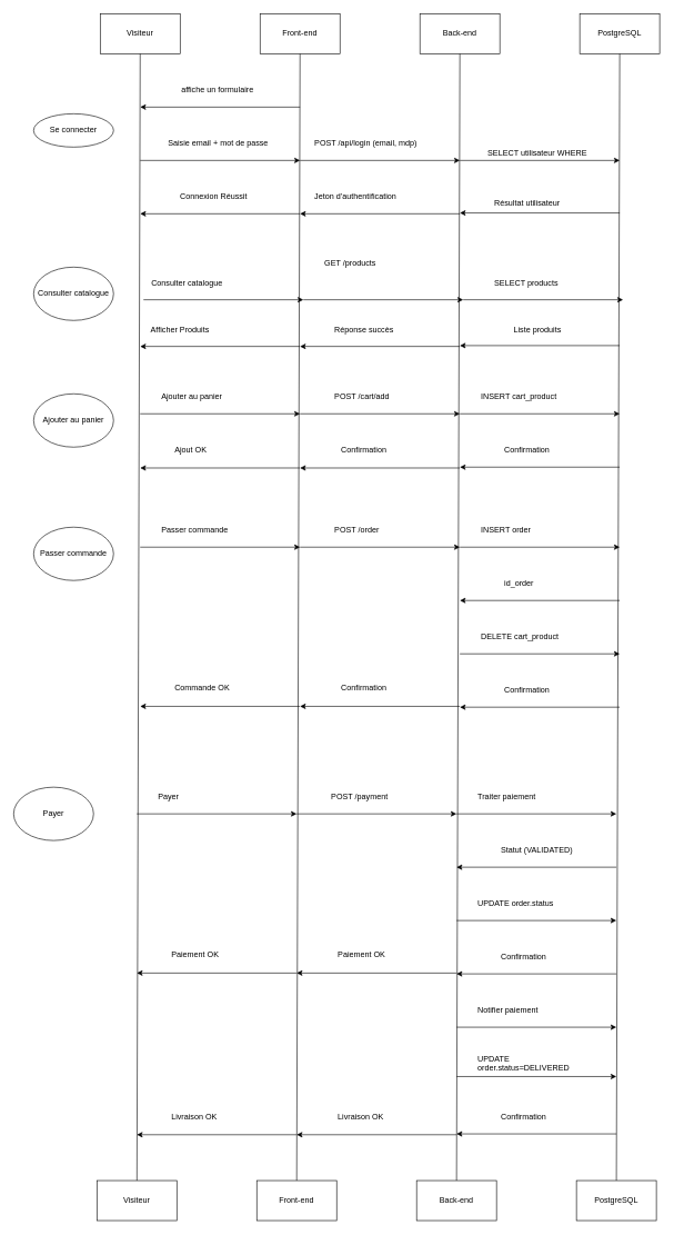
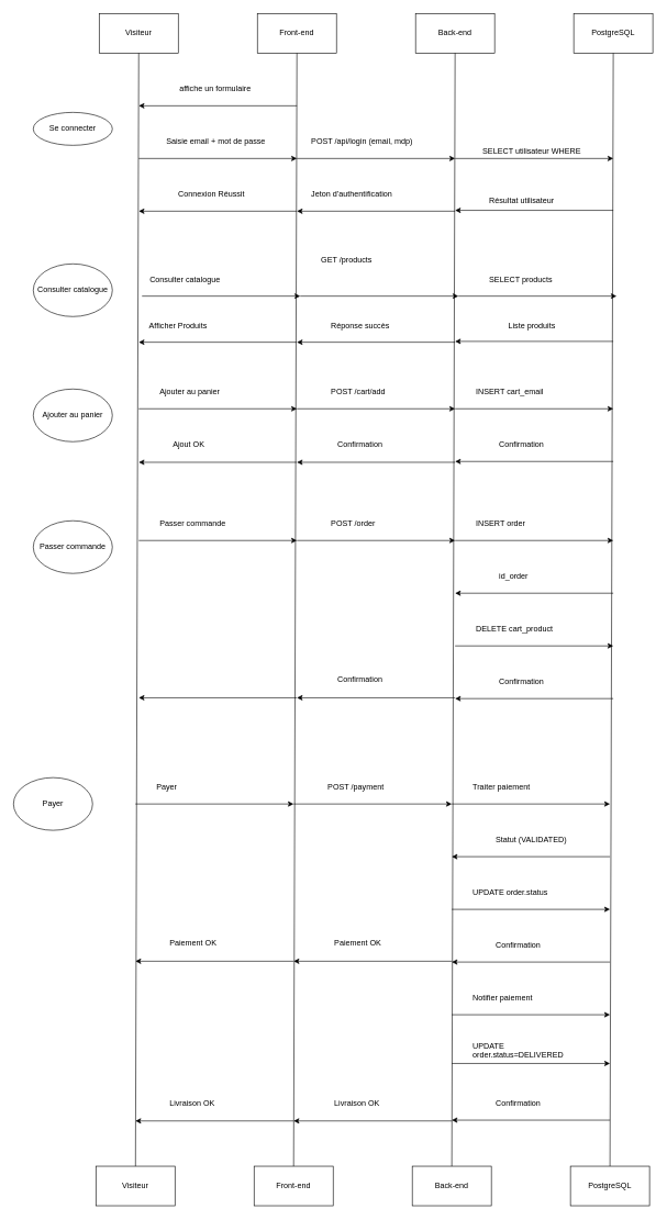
  <mxCell id="0" />
  <mxCell id="1" parent="0" />
  <mxCell id="2" value="Se connecter" style="ellipse;whiteSpace=wrap;html=1;" vertex="1" parent="1"><mxGeometry x="50" y="170" width="120" height="50" as="geometry" /></mxCell>
  <mxCell id="3" value="Visiteur" style="rounded=0;whiteSpace=wrap;html=1;" vertex="1" parent="1"><mxGeometry x="150" y="20" width="120" height="60" as="geometry" /></mxCell>
  <mxCell id="4" value="Front-end" style="rounded=0;whiteSpace=wrap;html=1;" vertex="1" parent="1"><mxGeometry x="390" y="20" width="120" height="60" as="geometry" /></mxCell>
  <mxCell id="5" value="Back-end" style="rounded=0;whiteSpace=wrap;html=1;" vertex="1" parent="1"><mxGeometry x="630" y="20" width="120" height="60" as="geometry" /></mxCell>
  <mxCell id="6" value="PostgreSQL" style="rounded=0;whiteSpace=wrap;html=1;" vertex="1" parent="1"><mxGeometry x="870" y="20" width="120" height="60" as="geometry" /></mxCell>
  <mxCell id="7" value="Saisie email + mot de passe" style="text;whiteSpace=wrap;" vertex="1" parent="1"><mxGeometry x="250" y="200" width="180" height="40" as="geometry" /></mxCell>
  <mxCell id="8" value="POST /api/login (email, mdp)" style="text;whiteSpace=wrap;" vertex="1" parent="1"><mxGeometry x="470" y="200" width="190" height="40" as="geometry" /></mxCell>
  <mxCell id="9" value="SELECT utilisateur WHERE" style="text;whiteSpace=wrap;" vertex="1" parent="1"><mxGeometry x="730" y="215" width="180" height="40" as="geometry" /></mxCell>
  <mxCell id="10" value="Résultat utilisateur" style="text;whiteSpace=wrap;" vertex="1" parent="1"><mxGeometry x="740" y="290" width="130" height="40" as="geometry" /></mxCell>
  <mxCell id="11" value="Jeton d’authentification" style="text;whiteSpace=wrap;" vertex="1" parent="1"><mxGeometry x="470" y="280" width="160" height="40" as="geometry" /></mxCell>
  <mxCell id="12" value="Connexion Réussit" style="text;html=1;align=center;verticalAlign=middle;resizable=0;points=[];autosize=1;strokeColor=none;fillColor=none;" vertex="1" parent="1"><mxGeometry x="260" y="280" width="120" height="30" as="geometry" /></mxCell>
  <mxCell id="13" value="Visiteur" style="rounded=0;whiteSpace=wrap;html=1;" vertex="1" parent="1"><mxGeometry x="145" y="1770" width="120" height="60" as="geometry" /></mxCell>
  <mxCell id="14" value="Front-end" style="rounded=0;whiteSpace=wrap;html=1;" vertex="1" parent="1"><mxGeometry x="385" y="1770" width="120" height="60" as="geometry" /></mxCell>
  <mxCell id="15" value="Back-end" style="rounded=0;whiteSpace=wrap;html=1;" vertex="1" parent="1"><mxGeometry x="625" y="1770" width="120" height="60" as="geometry" /></mxCell>
  <mxCell id="16" value="PostgreSQL" style="rounded=0;whiteSpace=wrap;html=1;" vertex="1" parent="1"><mxGeometry x="865" y="1770" width="120" height="60" as="geometry" /></mxCell>
  <mxCell id="17" value="" style="endArrow=none;html=1;rounded=0;entryX=0.5;entryY=1;entryDx=0;entryDy=0;" edge="1" parent="1" source="13" target="3"><mxGeometry width="50" height="50" relative="1" as="geometry"><mxPoint x="180" y="340" as="sourcePoint" /><mxPoint x="230" y="290" as="targetPoint" /></mxGeometry></mxCell>
  <mxCell id="18" value="" style="endArrow=none;html=1;rounded=0;entryX=0.5;entryY=1;entryDx=0;entryDy=0;exitX=0.5;exitY=0;exitDx=0;exitDy=0;" edge="1" parent="1" source="14" target="4"><mxGeometry width="50" height="50" relative="1" as="geometry"><mxPoint x="440" y="510" as="sourcePoint" /><mxPoint x="440" y="180" as="targetPoint" /></mxGeometry></mxCell>
  <mxCell id="19" value="" style="endArrow=none;html=1;rounded=0;entryX=0.5;entryY=1;entryDx=0;entryDy=0;exitX=0.5;exitY=0;exitDx=0;exitDy=0;" edge="1" parent="1" source="15" target="5"><mxGeometry width="50" height="50" relative="1" as="geometry"><mxPoint x="460" y="500" as="sourcePoint" /><mxPoint x="460" y="170" as="targetPoint" /></mxGeometry></mxCell>
  <mxCell id="20" value="" style="endArrow=none;html=1;rounded=0;entryX=0.5;entryY=1;entryDx=0;entryDy=0;exitX=0.5;exitY=0;exitDx=0;exitDy=0;" edge="1" parent="1" source="16" target="6"><mxGeometry width="50" height="50" relative="1" as="geometry"><mxPoint x="700" y="500" as="sourcePoint" /><mxPoint x="700" y="170" as="targetPoint" /></mxGeometry></mxCell>
  <mxCell id="21" value="" style="endArrow=classic;html=1;rounded=0;" edge="1" parent="1"><mxGeometry width="50" height="50" relative="1" as="geometry"><mxPoint x="210" y="240" as="sourcePoint" /><mxPoint x="450" y="240" as="targetPoint" /></mxGeometry></mxCell>
  <mxCell id="22" value="" style="endArrow=classic;html=1;rounded=0;" edge="1" parent="1"><mxGeometry width="50" height="50" relative="1" as="geometry"><mxPoint x="450" y="240" as="sourcePoint" /><mxPoint x="690" y="240" as="targetPoint" /></mxGeometry></mxCell>
  <mxCell id="23" value="" style="endArrow=classic;html=1;rounded=0;" edge="1" parent="1"><mxGeometry width="50" height="50" relative="1" as="geometry"><mxPoint x="690" y="240" as="sourcePoint" /><mxPoint x="930" y="240" as="targetPoint" /></mxGeometry></mxCell>
  <mxCell id="24" value="" style="endArrow=classic;html=1;rounded=0;" edge="1" parent="1"><mxGeometry width="50" height="50" relative="1" as="geometry"><mxPoint x="690" y="320" as="sourcePoint" /><mxPoint x="450" y="320" as="targetPoint" /></mxGeometry></mxCell>
  <mxCell id="25" value="" style="endArrow=classic;html=1;rounded=0;" edge="1" parent="1"><mxGeometry width="50" height="50" relative="1" as="geometry"><mxPoint x="930" y="318.75" as="sourcePoint" /><mxPoint x="690" y="318.75" as="targetPoint" /></mxGeometry></mxCell>
  <mxCell id="26" value="" style="endArrow=classic;html=1;rounded=0;" edge="1" parent="1"><mxGeometry width="50" height="50" relative="1" as="geometry"><mxPoint x="450" y="320" as="sourcePoint" /><mxPoint x="210" y="320" as="targetPoint" /></mxGeometry></mxCell>
  <mxCell id="27" value="Ajouter au panier" style="text;whiteSpace=wrap;" vertex="1" parent="1"><mxGeometry x="240" y="580" width="190" height="40" as="geometry" /></mxCell>
  <mxCell id="28" value="POST /cart/add" style="text;whiteSpace=wrap;" vertex="1" parent="1"><mxGeometry x="500" y="580" width="130" height="40" as="geometry" /></mxCell>
- <mxCell id="29" value="INSERT cart_product" style="text;whiteSpace=wrap;" vertex="1" parent="1"><mxGeometry x="720" y="580" width="180" height="40" as="geometry" /></mxCell>
+ <mxCell id="29" value="INSERT cart_email" style="text;whiteSpace=wrap;" vertex="1" parent="1"><mxGeometry x="720" y="580" width="180" height="40" as="geometry" /></mxCell>
  <mxCell id="30" value="Confirmation" style="text;whiteSpace=wrap;" vertex="1" parent="1"><mxGeometry x="755" y="660" width="130" height="40" as="geometry" /></mxCell>
  <mxCell id="31" value="Confirmation" style="text;whiteSpace=wrap;" vertex="1" parent="1"><mxGeometry x="510" y="660" width="140" height="40" as="geometry" /></mxCell>
  <mxCell id="32" value="Ajout OK" style="text;whiteSpace=wrap;" vertex="1" parent="1"><mxGeometry x="260" y="660" width="150" height="40" as="geometry" /></mxCell>
  <mxCell id="33" value="&lt;span style=&quot;text-align: left;&quot;&gt;Ajouter au panier&lt;/span&gt;" style="ellipse;whiteSpace=wrap;html=1;" vertex="1" parent="1"><mxGeometry x="50" y="590" width="120" height="80" as="geometry" /></mxCell>
  <mxCell id="34" value="" style="endArrow=classic;html=1;rounded=0;" edge="1" parent="1"><mxGeometry width="50" height="50" relative="1" as="geometry"><mxPoint x="210" y="620" as="sourcePoint" /><mxPoint x="450" y="620" as="targetPoint" /></mxGeometry></mxCell>
  <mxCell id="35" value="" style="endArrow=classic;html=1;rounded=0;" edge="1" parent="1"><mxGeometry width="50" height="50" relative="1" as="geometry"><mxPoint x="450" y="620" as="sourcePoint" /><mxPoint x="690" y="620" as="targetPoint" /></mxGeometry></mxCell>
  <mxCell id="36" value="" style="endArrow=classic;html=1;rounded=0;" edge="1" parent="1"><mxGeometry width="50" height="50" relative="1" as="geometry"><mxPoint x="690" y="620" as="sourcePoint" /><mxPoint x="930" y="620" as="targetPoint" /></mxGeometry></mxCell>
  <mxCell id="37" value="" style="endArrow=classic;html=1;rounded=0;" edge="1" parent="1"><mxGeometry width="50" height="50" relative="1" as="geometry"><mxPoint x="690" y="701.25" as="sourcePoint" /><mxPoint x="450" y="701.25" as="targetPoint" /></mxGeometry></mxCell>
  <mxCell id="38" value="" style="endArrow=classic;html=1;rounded=0;" edge="1" parent="1"><mxGeometry width="50" height="50" relative="1" as="geometry"><mxPoint x="930" y="700" as="sourcePoint" /><mxPoint x="690" y="700" as="targetPoint" /></mxGeometry></mxCell>
  <mxCell id="39" value="" style="endArrow=classic;html=1;rounded=0;" edge="1" parent="1"><mxGeometry width="50" height="50" relative="1" as="geometry"><mxPoint x="450" y="701.25" as="sourcePoint" /><mxPoint x="210" y="701.25" as="targetPoint" /></mxGeometry></mxCell>
  <mxCell id="40" value="affiche un formulaire" style="text;whiteSpace=wrap;html=1;" vertex="1" parent="1"><mxGeometry x="270" y="120" width="140" height="40" as="geometry" /></mxCell>
  <mxCell id="41" value="" style="endArrow=classic;html=1;rounded=0;" edge="1" parent="1"><mxGeometry width="50" height="50" relative="1" as="geometry"><mxPoint x="450" y="160" as="sourcePoint" /><mxPoint x="210" y="160" as="targetPoint" /></mxGeometry></mxCell>
  <mxCell id="42" value="Consulter catalogue" style="text;whiteSpace=wrap;" vertex="1" parent="1"><mxGeometry x="225" y="410" width="200" height="40" as="geometry" /></mxCell>
  <mxCell id="43" value="GET /products" style="text;whiteSpace=wrap;" vertex="1" parent="1"><mxGeometry x="485" y="380" width="190" height="40" as="geometry" /></mxCell>
  <mxCell id="44" value="SELECT products" style="text;whiteSpace=wrap;" vertex="1" parent="1"><mxGeometry x="740" y="410" width="130" height="40" as="geometry" /></mxCell>
  <mxCell id="45" value="Liste produits" style="text;whiteSpace=wrap;" vertex="1" parent="1"><mxGeometry x="768.5" y="480" width="93" height="40" as="geometry" /></mxCell>
  <mxCell id="46" value="Réponse succès" style="text;whiteSpace=wrap;" vertex="1" parent="1"><mxGeometry x="500" y="480" width="120" height="40" as="geometry" /></mxCell>
  <mxCell id="47" value="Afficher Produits" style="text;whiteSpace=wrap;" vertex="1" parent="1"><mxGeometry x="224" y="480" width="220" height="40" as="geometry" /></mxCell>
  <mxCell id="48" value="" style="endArrow=classic;html=1;rounded=0;" edge="1" parent="1"><mxGeometry width="50" height="50" relative="1" as="geometry"><mxPoint x="690" y="518.95" as="sourcePoint" /><mxPoint x="450" y="518.95" as="targetPoint" /></mxGeometry></mxCell>
  <mxCell id="49" value="" style="endArrow=classic;html=1;rounded=0;" edge="1" parent="1"><mxGeometry width="50" height="50" relative="1" as="geometry"><mxPoint x="930" y="517.7" as="sourcePoint" /><mxPoint x="690" y="517.7" as="targetPoint" /></mxGeometry></mxCell>
  <mxCell id="50" value="" style="endArrow=classic;html=1;rounded=0;" edge="1" parent="1"><mxGeometry width="50" height="50" relative="1" as="geometry"><mxPoint x="450" y="518.95" as="sourcePoint" /><mxPoint x="210" y="518.95" as="targetPoint" /></mxGeometry></mxCell>
  <mxCell id="51" value="" style="endArrow=classic;html=1;rounded=0;" edge="1" parent="1"><mxGeometry width="50" height="50" relative="1" as="geometry"><mxPoint x="215" y="448.95" as="sourcePoint" /><mxPoint x="455" y="448.95" as="targetPoint" /></mxGeometry></mxCell>
  <mxCell id="52" value="" style="endArrow=classic;html=1;rounded=0;" edge="1" parent="1"><mxGeometry width="50" height="50" relative="1" as="geometry"><mxPoint x="455" y="448.95" as="sourcePoint" /><mxPoint x="695" y="448.95" as="targetPoint" /></mxGeometry></mxCell>
  <mxCell id="53" value="" style="endArrow=classic;html=1;rounded=0;" edge="1" parent="1"><mxGeometry width="50" height="50" relative="1" as="geometry"><mxPoint x="695" y="448.95" as="sourcePoint" /><mxPoint x="935" y="448.95" as="targetPoint" /></mxGeometry></mxCell>
  <mxCell id="54" value="&lt;p style=&quot;white-space-collapse: preserve;&quot; dir=&quot;auto&quot;&gt;Consulter catalogue&lt;/p&gt;" style="ellipse;whiteSpace=wrap;html=1;" vertex="1" parent="1"><mxGeometry x="50" y="400" width="120" height="80" as="geometry" /></mxCell>
  <mxCell id="55" value="Passer commande" style="text;whiteSpace=wrap;" vertex="1" parent="1"><mxGeometry x="240" y="780" width="190" height="40" as="geometry" /></mxCell>
  <mxCell id="56" value="POST /order" style="text;whiteSpace=wrap;" vertex="1" parent="1"><mxGeometry x="500" y="780" width="130" height="40" as="geometry" /></mxCell>
  <mxCell id="57" value="INSERT order" style="text;whiteSpace=wrap;" vertex="1" parent="1"><mxGeometry x="720" y="780" width="180" height="40" as="geometry" /></mxCell>
  <mxCell id="58" value="id_order" style="text;whiteSpace=wrap;" vertex="1" parent="1"><mxGeometry x="755" y="860" width="130" height="40" as="geometry" /></mxCell>
  <mxCell id="59" value="Confirmation" style="text;whiteSpace=wrap;" vertex="1" parent="1"><mxGeometry x="510" y="1017.5" width="140" height="40" as="geometry" /></mxCell>
- <mxCell id="60" value="Commande OK" style="text;whiteSpace=wrap;" vertex="1" parent="1"><mxGeometry x="260" y="1017.5" width="150" height="40" as="geometry" /></mxCell>
  <mxCell id="61" value="&lt;p style=&quot;white-space-collapse: preserve;&quot; dir=&quot;auto&quot;&gt;Passer commande&lt;/p&gt;" style="ellipse;whiteSpace=wrap;html=1;" vertex="1" parent="1"><mxGeometry x="50" y="790" width="120" height="80" as="geometry" /></mxCell>
  <mxCell id="62" value="" style="endArrow=classic;html=1;rounded=0;" edge="1" parent="1"><mxGeometry width="50" height="50" relative="1" as="geometry"><mxPoint x="210" y="820" as="sourcePoint" /><mxPoint x="450" y="820" as="targetPoint" /></mxGeometry></mxCell>
  <mxCell id="63" value="" style="endArrow=classic;html=1;rounded=0;" edge="1" parent="1"><mxGeometry width="50" height="50" relative="1" as="geometry"><mxPoint x="450" y="820" as="sourcePoint" /><mxPoint x="690" y="820" as="targetPoint" /></mxGeometry></mxCell>
  <mxCell id="64" value="" style="endArrow=classic;html=1;rounded=0;" edge="1" parent="1"><mxGeometry width="50" height="50" relative="1" as="geometry"><mxPoint x="690" y="820" as="sourcePoint" /><mxPoint x="930" y="820" as="targetPoint" /></mxGeometry></mxCell>
  <mxCell id="65" value="" style="endArrow=classic;html=1;rounded=0;" edge="1" parent="1"><mxGeometry width="50" height="50" relative="1" as="geometry"><mxPoint x="690" y="1058.75" as="sourcePoint" /><mxPoint x="450" y="1058.75" as="targetPoint" /></mxGeometry></mxCell>
  <mxCell id="66" value="" style="endArrow=classic;html=1;rounded=0;" edge="1" parent="1"><mxGeometry width="50" height="50" relative="1" as="geometry"><mxPoint x="930" y="900" as="sourcePoint" /><mxPoint x="690" y="900" as="targetPoint" /></mxGeometry></mxCell>
  <mxCell id="67" value="" style="endArrow=classic;html=1;rounded=0;" edge="1" parent="1"><mxGeometry width="50" height="50" relative="1" as="geometry"><mxPoint x="450" y="1058.75" as="sourcePoint" /><mxPoint x="210" y="1058.75" as="targetPoint" /></mxGeometry></mxCell>
  <mxCell id="68" value="DELETE cart_product" style="text;whiteSpace=wrap;" vertex="1" parent="1"><mxGeometry x="720" y="940" width="180" height="40" as="geometry" /></mxCell>
  <mxCell id="69" value="Confirmation" style="text;whiteSpace=wrap;" vertex="1" parent="1"><mxGeometry x="755" y="1020" width="130" height="40" as="geometry" /></mxCell>
  <mxCell id="70" value="" style="endArrow=classic;html=1;rounded=0;" edge="1" parent="1"><mxGeometry width="50" height="50" relative="1" as="geometry"><mxPoint x="690" y="980" as="sourcePoint" /><mxPoint x="930" y="980" as="targetPoint" /></mxGeometry></mxCell>
  <mxCell id="71" value="" style="endArrow=classic;html=1;rounded=0;" edge="1" parent="1"><mxGeometry width="50" height="50" relative="1" as="geometry"><mxPoint x="930" y="1060" as="sourcePoint" /><mxPoint x="690" y="1060" as="targetPoint" /></mxGeometry></mxCell>
  <mxCell id="72" value="Payer" style="text;whiteSpace=wrap;" vertex="1" parent="1"><mxGeometry x="235" y="1180" width="190" height="40" as="geometry" /></mxCell>
  <mxCell id="73" value="POST /payment" style="text;whiteSpace=wrap;" vertex="1" parent="1"><mxGeometry x="495" y="1180" width="130" height="40" as="geometry" /></mxCell>
  <mxCell id="74" value="Traiter paiement" style="text;whiteSpace=wrap;" vertex="1" parent="1"><mxGeometry x="715" y="1180" width="180" height="40" as="geometry" /></mxCell>
  <mxCell id="75" value="Statut (VALIDATED)" style="text;whiteSpace=wrap;" vertex="1" parent="1"><mxGeometry x="750" y="1260" width="130" height="40" as="geometry" /></mxCell>
  <mxCell id="76" value="Paiement OK" style="text;whiteSpace=wrap;" vertex="1" parent="1"><mxGeometry x="505" y="1417.5" width="140" height="40" as="geometry" /></mxCell>
  <mxCell id="77" value="Paiement OK" style="text;whiteSpace=wrap;" vertex="1" parent="1"><mxGeometry x="255" y="1417.5" width="150" height="40" as="geometry" /></mxCell>
  <mxCell id="78" value="" style="endArrow=classic;html=1;rounded=0;" edge="1" parent="1"><mxGeometry width="50" height="50" relative="1" as="geometry"><mxPoint x="205" y="1220" as="sourcePoint" /><mxPoint x="445" y="1220" as="targetPoint" /></mxGeometry></mxCell>
  <mxCell id="79" value="" style="endArrow=classic;html=1;rounded=0;" edge="1" parent="1"><mxGeometry width="50" height="50" relative="1" as="geometry"><mxPoint x="445" y="1220" as="sourcePoint" /><mxPoint x="685" y="1220" as="targetPoint" /></mxGeometry></mxCell>
  <mxCell id="80" value="" style="endArrow=classic;html=1;rounded=0;" edge="1" parent="1"><mxGeometry width="50" height="50" relative="1" as="geometry"><mxPoint x="685" y="1220" as="sourcePoint" /><mxPoint x="925" y="1220" as="targetPoint" /></mxGeometry></mxCell>
  <mxCell id="81" value="" style="endArrow=classic;html=1;rounded=0;" edge="1" parent="1"><mxGeometry width="50" height="50" relative="1" as="geometry"><mxPoint x="685" y="1458.75" as="sourcePoint" /><mxPoint x="445" y="1458.75" as="targetPoint" /></mxGeometry></mxCell>
  <mxCell id="82" value="" style="endArrow=classic;html=1;rounded=0;" edge="1" parent="1"><mxGeometry width="50" height="50" relative="1" as="geometry"><mxPoint x="925" y="1300" as="sourcePoint" /><mxPoint x="685" y="1300" as="targetPoint" /></mxGeometry></mxCell>
  <mxCell id="83" value="" style="endArrow=classic;html=1;rounded=0;" edge="1" parent="1"><mxGeometry width="50" height="50" relative="1" as="geometry"><mxPoint x="445" y="1458.75" as="sourcePoint" /><mxPoint x="205" y="1458.75" as="targetPoint" /></mxGeometry></mxCell>
  <mxCell id="84" value="UPDATE order.status" style="text;whiteSpace=wrap;" vertex="1" parent="1"><mxGeometry x="715" y="1340" width="180" height="40" as="geometry" /></mxCell>
  <mxCell id="85" value="Confirmation" style="text;whiteSpace=wrap;" vertex="1" parent="1"><mxGeometry x="750" y="1420" width="130" height="40" as="geometry" /></mxCell>
  <mxCell id="86" value="" style="endArrow=classic;html=1;rounded=0;" edge="1" parent="1"><mxGeometry width="50" height="50" relative="1" as="geometry"><mxPoint x="685" y="1380" as="sourcePoint" /><mxPoint x="925" y="1380" as="targetPoint" /></mxGeometry></mxCell>
  <mxCell id="87" value="" style="endArrow=classic;html=1;rounded=0;" edge="1" parent="1"><mxGeometry width="50" height="50" relative="1" as="geometry"><mxPoint x="925" y="1460" as="sourcePoint" /><mxPoint x="685" y="1460" as="targetPoint" /></mxGeometry></mxCell>
  <mxCell id="88" value="&lt;p style=&quot;white-space-collapse: preserve;&quot; dir=&quot;auto&quot;&gt;Payer&lt;/p&gt;" style="ellipse;whiteSpace=wrap;html=1;" vertex="1" parent="1"><mxGeometry x="20" y="1180" width="120" height="80" as="geometry" /></mxCell>
  <mxCell id="89" value="Notifier paiement" style="text;whiteSpace=wrap;" vertex="1" parent="1"><mxGeometry x="715" y="1500" width="180" height="40" as="geometry" /></mxCell>
  <mxCell id="90" value="" style="endArrow=classic;html=1;rounded=0;" edge="1" parent="1"><mxGeometry width="50" height="50" relative="1" as="geometry"><mxPoint x="685" y="1540" as="sourcePoint" /><mxPoint x="925" y="1540" as="targetPoint" /></mxGeometry></mxCell>
  <mxCell id="91" value="UPDATE order.status=DELIVERED" style="text;whiteSpace=wrap;" vertex="1" parent="1"><mxGeometry x="715" y="1574" width="180" height="40" as="geometry" /></mxCell>
  <mxCell id="92" value="" style="endArrow=classic;html=1;rounded=0;" edge="1" parent="1"><mxGeometry width="50" height="50" relative="1" as="geometry"><mxPoint x="685" y="1614" as="sourcePoint" /><mxPoint x="925" y="1614" as="targetPoint" /></mxGeometry></mxCell>
  <mxCell id="93" value="Confirmation" style="text;whiteSpace=wrap;" vertex="1" parent="1"><mxGeometry x="750" y="1660" width="130" height="40" as="geometry" /></mxCell>
  <mxCell id="94" value="" style="endArrow=classic;html=1;rounded=0;" edge="1" parent="1"><mxGeometry width="50" height="50" relative="1" as="geometry"><mxPoint x="925" y="1700" as="sourcePoint" /><mxPoint x="685" y="1700" as="targetPoint" /></mxGeometry></mxCell>
  <mxCell id="95" value="Livraison OK" style="text;whiteSpace=wrap;" vertex="1" parent="1"><mxGeometry x="505" y="1660" width="140" height="40" as="geometry" /></mxCell>
  <mxCell id="96" value="Livraison OK" style="text;whiteSpace=wrap;" vertex="1" parent="1"><mxGeometry x="255" y="1660" width="150" height="40" as="geometry" /></mxCell>
  <mxCell id="97" value="" style="endArrow=classic;html=1;rounded=0;" edge="1" parent="1"><mxGeometry width="50" height="50" relative="1" as="geometry"><mxPoint x="685" y="1701.25" as="sourcePoint" /><mxPoint x="445" y="1701.25" as="targetPoint" /></mxGeometry></mxCell>
  <mxCell id="98" value="" style="endArrow=classic;html=1;rounded=0;" edge="1" parent="1"><mxGeometry width="50" height="50" relative="1" as="geometry"><mxPoint x="445" y="1701.25" as="sourcePoint" /><mxPoint x="205" y="1701.25" as="targetPoint" /></mxGeometry></mxCell>
